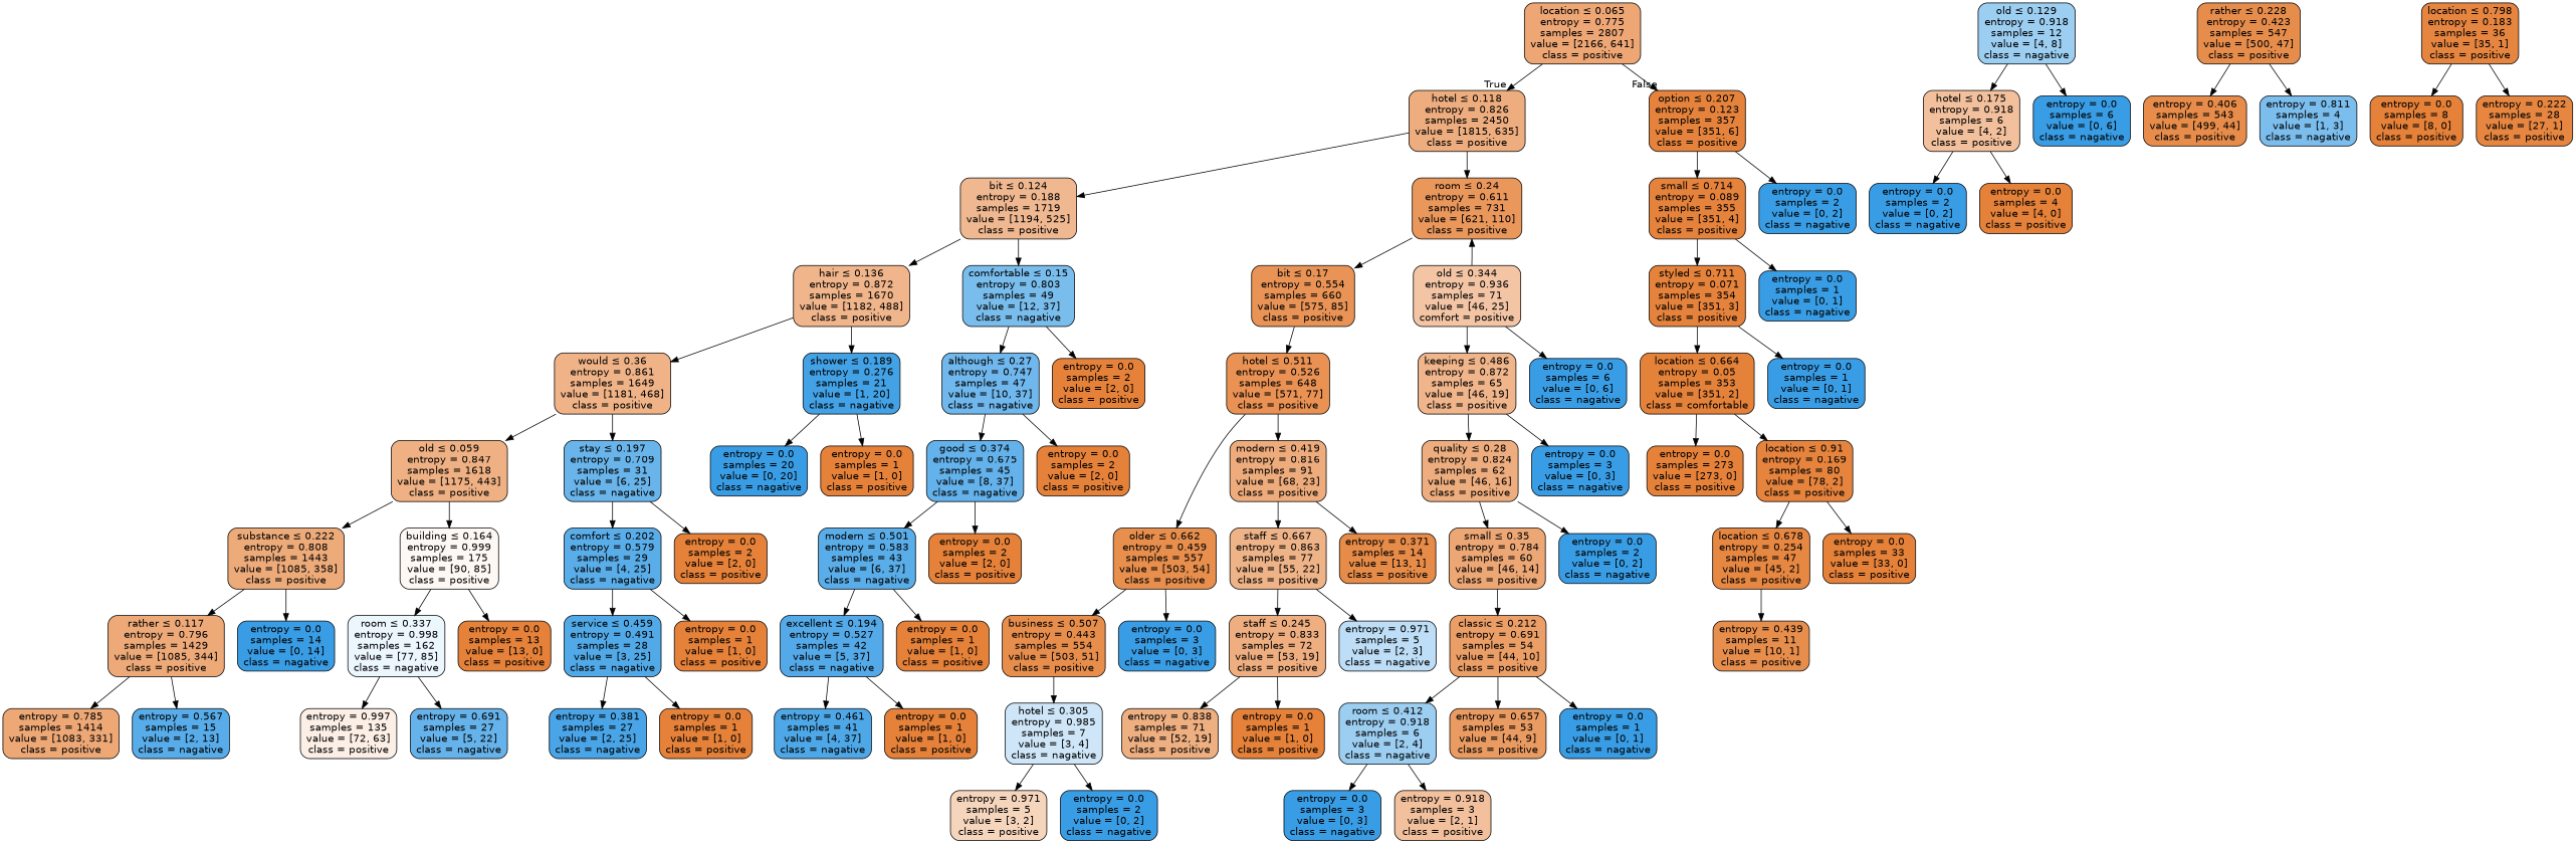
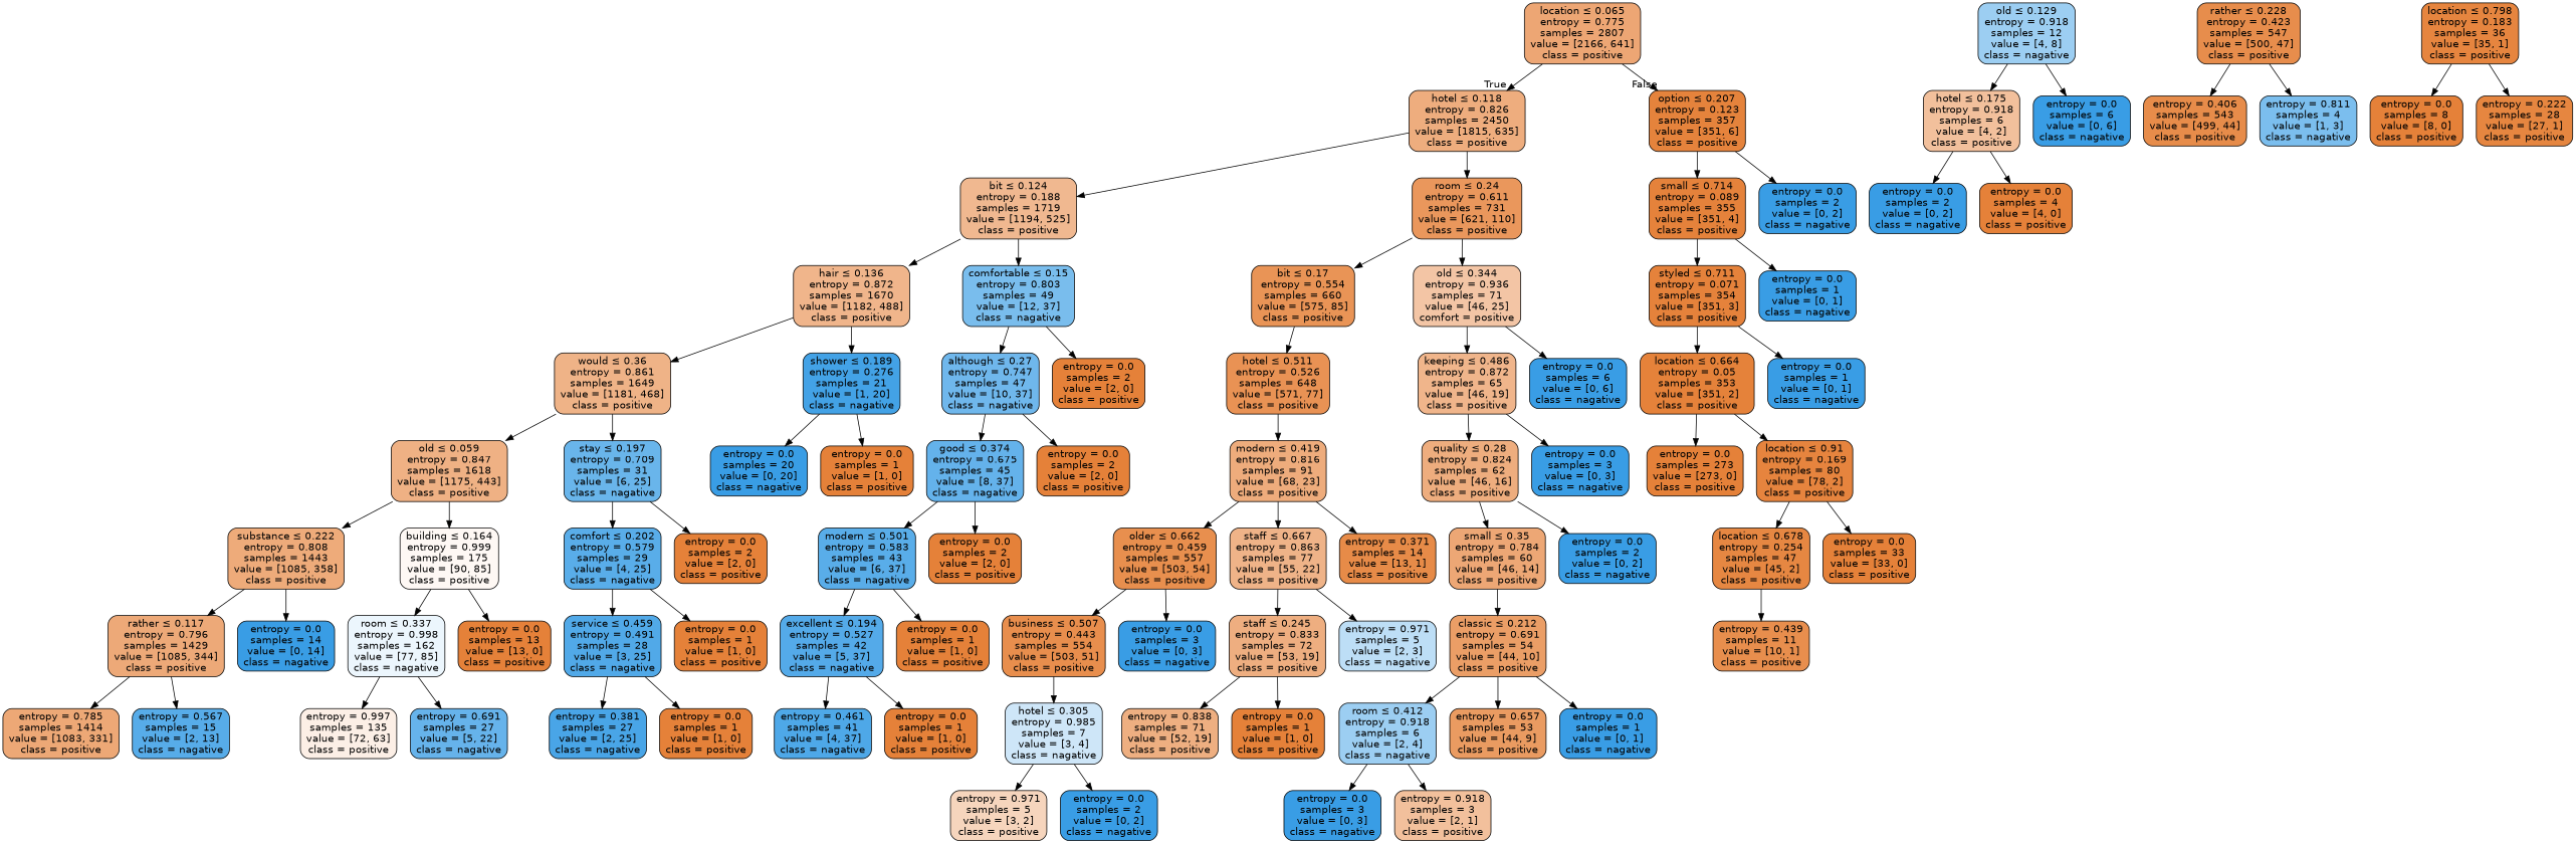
  digraph {
    fontname="DejaVu Sans"
    node [color=black fillcolor="#e58139" fontname="DejaVu Sans" shape=box style="filled, rounded"]
    edge [fontname="DejaVu Sans"]
    n1 [fillcolor="#eda674" label=<location &le; 0.065<br/>entropy = 0.775<br/>samples = 2807<br/>value = [2166, 641]<br/>class = positive>]
    n2 [fillcolor="#eead7e" label=<hotel &le; 0.118<br/>entropy = 0.826<br/>samples = 2450<br/>value = [1815, 635]<br/>class = positive>]
    n3 [fillcolor="#e5833c" label=<option &le; 0.207<br/>entropy = 0.123<br/>samples = 357<br/>value = [351, 6]<br/>class = positive>]
    n4 [fillcolor="#f0b890" label=<bit &le; 0.124<br/>entropy = 0.188<br/>samples = 1719<br/>value = [1194, 525]<br/>class = positive>]
    n5 [fillcolor="#ea975c" label=<room &le; 0.24<br/>entropy = 0.611<br/>samples = 731<br/>value = [621, 110]<br/>class = positive>]
    n6 [fillcolor="#e5823b" label=<small &le; 0.714<br/>entropy = 0.089<br/>samples = 355<br/>value = [351, 4]<br/>class = positive>]
    n7 [fillcolor="#399de5" label=<entropy = 0.0<br/>samples = 2<br/>value = [0, 2]<br/>class = nagative>]
    n8 [fillcolor="#f0b58b" label=<hair &le; 0.136<br/>entropy = 0.872<br/>samples = 1670<br/>value = [1182, 488]<br/>class = positive>]
    n9 [fillcolor="#79bded" label=<comfortable &le; 0.15<br/>entropy = 0.803<br/>samples = 49<br/>value = [12, 37]<br/>class = nagative>]
    n10 [fillcolor="#e99456" label=<bit &le; 0.17<br/>entropy = 0.554<br/>samples = 660<br/>value = [575, 85]<br/>class = positive>]
    n11 [fillcolor="#f3c5a5" label=<old &le; 0.344<br/>entropy = 0.936<br/>samples = 71<br/>value = [46, 25]<br/>comfort = positive>]
    n12 [fillcolor="#efb387" label=<would &le; 0.36<br/>entropy = 0.861<br/>samples = 1649<br/>value = [1181, 468]<br/>class = positive>]
    n13 [fillcolor="#43a2e6" label=<shower &le; 0.189<br/>entropy = 0.276<br/>samples = 21<br/>value = [1, 20]<br/>class = nagative>]
    n14 [fillcolor="#6fb7ec" label=<although &le; 0.27<br/>entropy = 0.747<br/>samples = 47<br/>value = [10, 37]<br/>class = nagative>]
    n15 [label=<entropy = 0.0<br/>samples = 2<br/>value = [2, 0]<br/>class = positive>]
    n16 [fillcolor="#efb184" label=<old &le; 0.059<br/>entropy = 0.847<br/>samples = 1618<br/>value = [1175, 443]<br/>class = positive>]
    n17 [fillcolor="#69b5eb" label=<stay &le; 0.197<br/>entropy = 0.709<br/>samples = 31<br/>value = [6, 25]<br/>class = nagative>]
    n18 [fillcolor="#399de5" label=<entropy = 0.0<br/>samples = 20<br/>value = [0, 20]<br/>class = nagative>]
    n19 [label=<entropy = 0.0<br/>samples = 1<br/>value = [1, 0]<br/>class = positive>]
    n20 [fillcolor="#eeab7a" label=<substance &le; 0.222<br/>entropy = 0.808<br/>samples = 1443<br/>value = [1085, 358]<br/>class = positive>]
    n21 [fillcolor="#fef8f4" label=<building &le; 0.164<br/>entropy = 0.999<br/>samples = 175<br/>value = [90, 85]<br/>class = positive>]
    n22 [fillcolor="#59ade9" label=<comfort &le; 0.202<br/>entropy = 0.579<br/>samples = 29<br/>value = [4, 25]<br/>class = nagative>]
    n23 [label=<entropy = 0.0<br/>samples = 2<br/>value = [2, 0]<br/>class = positive>]
    n24 [fillcolor="#eda978" label=<rather &le; 0.117<br/>entropy = 0.796<br/>samples = 1429<br/>value = [1085, 344]<br/>class = positive>]
    n25 [fillcolor="#399de5" label=<entropy = 0.0<br/>samples = 14<br/>value = [0, 14]<br/>class = nagative>]
    n26 [fillcolor="#ecf6fd" label=<room &le; 0.337<br/>entropy = 0.998<br/>samples = 162<br/>value = [77, 85]<br/>class = nagative>]
    n27 [label=<entropy = 0.0<br/>samples = 13<br/>value = [13, 0]<br/>class = positive>]
    n28 [fillcolor="#eda876" label=<entropy = 0.785<br/>samples = 1414<br/>value = [1083, 331]<br/>class = positive>]
    n29 [fillcolor="#57ace9" label=<entropy = 0.567<br/>samples = 15<br/>value = [2, 13]<br/>class = nagative>]
    n30 [fillcolor="#fcefe6" label=<entropy = 0.997<br/>samples = 135<br/>value = [72, 63]<br/>class = positive>]
    n31 [fillcolor="#66b3eb" label=<entropy = 0.691<br/>samples = 27<br/>value = [5, 22]<br/>class = nagative>]
    n32 [fillcolor="#51a9e8" label=<service &le; 0.459<br/>entropy = 0.491<br/>samples = 28<br/>value = [3, 25]<br/>class = nagative>]
    n33 [label=<entropy = 0.0<br/>samples = 1<br/>value = [1, 0]<br/>class = positive>]
    n34 [fillcolor="#49a5e7" label=<entropy = 0.381<br/>samples = 27<br/>value = [2, 25]<br/>class = nagative>]
    n35 [label=<entropy = 0.0<br/>samples = 1<br/>value = [1, 0]<br/>class = positive>]
    n36 [fillcolor="#64b2eb" label=<good &le; 0.374<br/>entropy = 0.675<br/>samples = 45<br/>value = [8, 37]<br/>class = nagative>]
    n37 [label=<entropy = 0.0<br/>samples = 2<br/>value = [2, 0]<br/>class = positive>]
    n38 [fillcolor="#59ade9" label=<modern &le; 0.501<br/>entropy = 0.583<br/>samples = 43<br/>value = [6, 37]<br/>class = nagative>]
    n39 [label=<entropy = 0.0<br/>samples = 2<br/>value = [2, 0]<br/>class = positive>]
    n40 [fillcolor="#54aae9" label=<excellent &le; 0.194<br/>entropy = 0.527<br/>samples = 42<br/>value = [5, 37]<br/>class = nagative>]
    n41 [label=<entropy = 0.0<br/>samples = 1<br/>value = [1, 0]<br/>class = positive>]
    n42 [fillcolor="#4ea8e8" label=<entropy = 0.461<br/>samples = 41<br/>value = [4, 37]<br/>class = nagative>]
    n43 [label=<entropy = 0.0<br/>samples = 1<br/>value = [1, 0]<br/>class = positive>]
    n44 [fillcolor="#e99254" label=<hotel &le; 0.511<br/>entropy = 0.526<br/>samples = 648<br/>value = [571, 77]<br/>class = positive>]
    n45 [fillcolor="#f0b58b" label=<keeping &le; 0.486<br/>entropy = 0.872<br/>samples = 65<br/>value = [46, 19]<br/>class = positive>]
    n46 [fillcolor="#399de5" label=<entropy = 0.0<br/>samples = 6<br/>value = [0, 6]<br/>class = nagative>]
    n47 [fillcolor="#e88f4e" label=<older &le; 0.662<br/>entropy = 0.459<br/>samples = 557<br/>value = [503, 54]<br/>class = positive>]
    n48 [fillcolor="#eeac7c" label=<modern &le; 0.419<br/>entropy = 0.816<br/>samples = 91<br/>value = [68, 23]<br/>class = positive>]
    n49 [fillcolor="#9ccef2" label=<old &le; 0.129<br/>entropy = 0.918<br/>samples = 12<br/>value = [4, 8]<br/>class = nagative>]
    n50 [fillcolor="#f2c09c" label=<hotel &le; 0.175<br/>entropy = 0.918<br/>samples = 6<br/>value = [4, 2]<br/>class = positive>]
    n51 [fillcolor="#399de5" label=<entropy = 0.0<br/>samples = 6<br/>value = [0, 6]<br/>class = nagative>]
    n52 [fillcolor="#e88e4d" label=<business &le; 0.507<br/>entropy = 0.443<br/>samples = 554<br/>value = [503, 51]<br/>class = positive>]
    n53 [fillcolor="#399de5" label=<entropy = 0.0<br/>samples = 3<br/>value = [0, 3]<br/>class = nagative>]
    n54 [fillcolor="#efb388" label=<staff &le; 0.667<br/>entropy = 0.863<br/>samples = 77<br/>value = [55, 22]<br/>class = positive>]
    n55 [fillcolor="#e78b48" label=<entropy = 0.371<br/>samples = 14<br/>value = [13, 1]<br/>class = positive>]
    n56 [fillcolor="#cee6f8" label=<hotel &le; 0.305<br/>entropy = 0.985<br/>samples = 7<br/>value = [3, 4]<br/>class = nagative>]
    n57 [fillcolor="#e78d4c" label=<rather &le; 0.228<br/>entropy = 0.423<br/>samples = 547<br/>value = [500, 47]<br/>class = positive>]
    n58 [fillcolor="#e78c4a" label=<entropy = 0.406<br/>samples = 543<br/>value = [499, 44]<br/>class = positive>]
    n59 [fillcolor="#7bbeee" label=<entropy = 0.811<br/>samples = 4<br/>value = [1, 3]<br/>class = nagative>]
    n60 [fillcolor="#f6d5bd" label=<entropy = 0.971<br/>samples = 5<br/>value = [3, 2]<br/>class = positive>]
    n61 [fillcolor="#399de5" label=<entropy = 0.0<br/>samples = 2<br/>value = [0, 2]<br/>class = nagative>]
    n62 [fillcolor="#eeae80" label=<staff &le; 0.245<br/>entropy = 0.833<br/>samples = 72<br/>value = [53, 19]<br/>class = positive>]
    n63 [fillcolor="#bddef6" label=<entropy = 0.971<br/>samples = 5<br/>value = [2, 3]<br/>class = nagative>]
    n64 [fillcolor="#eeaf81" label=<entropy = 0.838<br/>samples = 71<br/>value = [52, 19]<br/>class = positive>]
    n65 [label=<entropy = 0.0<br/>samples = 1<br/>value = [1, 0]<br/>class = positive>]
    n66 [fillcolor="#399de5" label=<entropy = 0.0<br/>samples = 2<br/>value = [0, 2]<br/>class = nagative>]
    n67 [label=<entropy = 0.0<br/>samples = 4<br/>value = [4, 0]<br/>class = positive>]
    n68 [fillcolor="#eead7e" label=<quality &le; 0.28<br/>entropy = 0.824<br/>samples = 62<br/>value = [46, 16]<br/>class = positive>]
    n69 [fillcolor="#399de5" label=<entropy = 0.0<br/>samples = 3<br/>value = [0, 3]<br/>class = nagative>]
    n70 [fillcolor="#eda775" label=<small &le; 0.35<br/>entropy = 0.784<br/>samples = 60<br/>value = [46, 14]<br/>class = positive>]
    n71 [fillcolor="#399de5" label=<entropy = 0.0<br/>samples = 2<br/>value = [0, 2]<br/>class = nagative>]
    n72 [fillcolor="#eb9e66" label=<classic &le; 0.212<br/>entropy = 0.691<br/>samples = 54<br/>value = [44, 10]<br/>class = positive>]
    n73 [fillcolor="#9ccef2" label=<room &le; 0.412<br/>entropy = 0.918<br/>samples = 6<br/>value = [2, 4]<br/>class = nagative>]
    n74 [fillcolor="#ea9b61" label=<entropy = 0.657<br/>samples = 53<br/>value = [44, 9]<br/>class = positive>]
    n75 [fillcolor="#399de5" label=<entropy = 0.0<br/>samples = 1<br/>value = [0, 1]<br/>class = nagative>]
    n76 [fillcolor="#399de5" label=<entropy = 0.0<br/>samples = 3<br/>value = [0, 3]<br/>class = nagative>]
    n77 [fillcolor="#f2c09c" label=<entropy = 0.918<br/>samples = 3<br/>value = [2, 1]<br/>class = positive>]
    n78 [fillcolor="#e5823b" label=<styled &le; 0.711<br/>entropy = 0.071<br/>samples = 354<br/>value = [351, 3]<br/>class = positive>]
    n79 [fillcolor="#399de5" label=<entropy = 0.0<br/>samples = 1<br/>value = [0, 1]<br/>class = nagative>]
-   n80 [fillcolor="#e5823a" label=<location &le; 0.664<br/>entropy = 0.05<br/>samples = 353<br/>value = [351, 2]<br/>class = comfortable>]
+   n80 [fillcolor="#e5823a" label=<location &le; 0.664<br/>entropy = 0.05<br/>samples = 353<br/>value = [351, 2]<br/>class = positive>]
    n81 [fillcolor="#399de5" label=<entropy = 0.0<br/>samples = 1<br/>value = [0, 1]<br/>class = nagative>]
    n82 [label=<entropy = 0.0<br/>samples = 273<br/>value = [273, 0]<br/>class = positive>]
    n83 [fillcolor="#e6843e" label=<location &le; 0.91<br/>entropy = 0.169<br/>samples = 80<br/>value = [78, 2]<br/>class = positive>]
    n84 [fillcolor="#e68742" label=<location &le; 0.678<br/>entropy = 0.254<br/>samples = 47<br/>value = [45, 2]<br/>class = positive>]
    n85 [label=<entropy = 0.0<br/>samples = 33<br/>value = [33, 0]<br/>class = positive>]
    n86 [fillcolor="#e88e4d" label=<entropy = 0.439<br/>samples = 11<br/>value = [10, 1]<br/>class = positive>]
    n87 [fillcolor="#e6853f" label=<location &le; 0.798<br/>entropy = 0.183<br/>samples = 36<br/>value = [35, 1]<br/>class = positive>]
    n88 [label=<entropy = 0.0<br/>samples = 8<br/>value = [8, 0]<br/>class = positive>]
    n89 [fillcolor="#e68640" label=<entropy = 0.222<br/>samples = 28<br/>value = [27, 1]<br/>class = positive>]
    n1 -> n2 [headlabel=True labelangle=45 labeldistance=2.5]
    n1 -> n3 [headlabel=False labelangle=-45 labeldistance=2.5]
    n2 -> n4
    n2 -> n5
    n3 -> n6
    n3 -> n7
    n4 -> n8
    n4 -> n9
    n5 -> n10
-   n11 -> n5
+   n5 -> n11
    n6 -> n78
    n6 -> n79
    n8 -> n12
    n8 -> n13
    n9 -> n14
    n9 -> n15
    n10 -> n44
    n11 -> n45
    n11 -> n46
    n12 -> n16
    n12 -> n17
    n13 -> n18
    n13 -> n19
    n14 -> n36
    n14 -> n37
    n16 -> n20
    n16 -> n21
    n17 -> n22
    n17 -> n23
    n20 -> n24
    n20 -> n25
    n21 -> n26
    n21 -> n27
    n22 -> n32
    n22 -> n33
    n24 -> n28
    n24 -> n29
    n26 -> n30
    n26 -> n31
    n32 -> n34
    n32 -> n35
    n36 -> n38
    n36 -> n39
    n38 -> n40
    n38 -> n41
    n40 -> n42
    n40 -> n43
-   n44 -> n47
+   n48 -> n47
    n44 -> n48
    n45 -> n68
    n45 -> n69
    n47 -> n52
    n47 -> n53
    n48 -> n54
    n48 -> n55
    n49 -> n50
    n49 -> n51
    n50 -> n66
    n50 -> n67
    n52 -> n56
    n54 -> n62
    n54 -> n63
    n56 -> n60
    n56 -> n61
    n57 -> n58
    n57 -> n59
    n62 -> n64
    n62 -> n65
    n68 -> n70
    n68 -> n71
    n70 -> n72
    n72 -> n73
    n72 -> n74
    n72 -> n75
    n73 -> n76
    n73 -> n77
    n78 -> n80
    n78 -> n81
    n80 -> n82
    n80 -> n83
    n83 -> n84
    n83 -> n85
    n84 -> n86
    n87 -> n88
    n87 -> n89
  }
